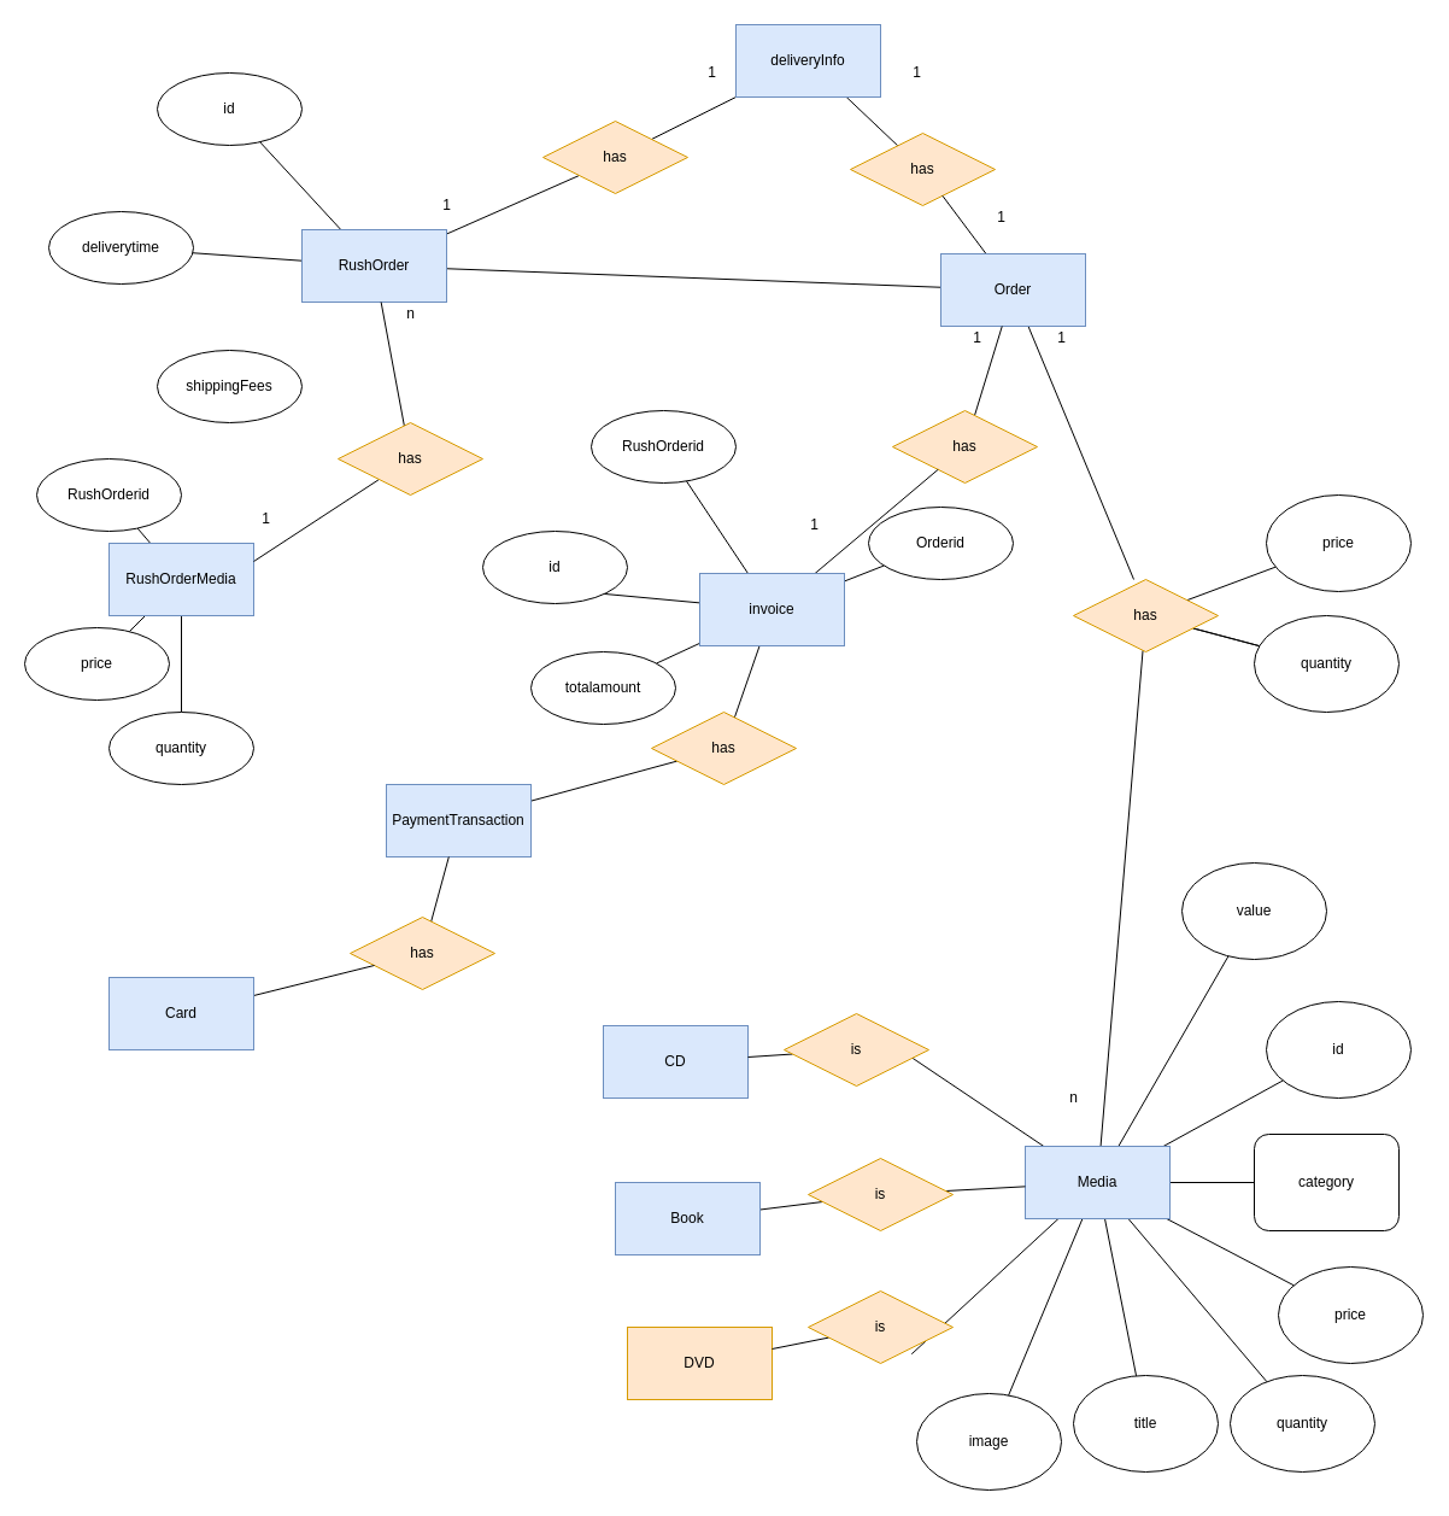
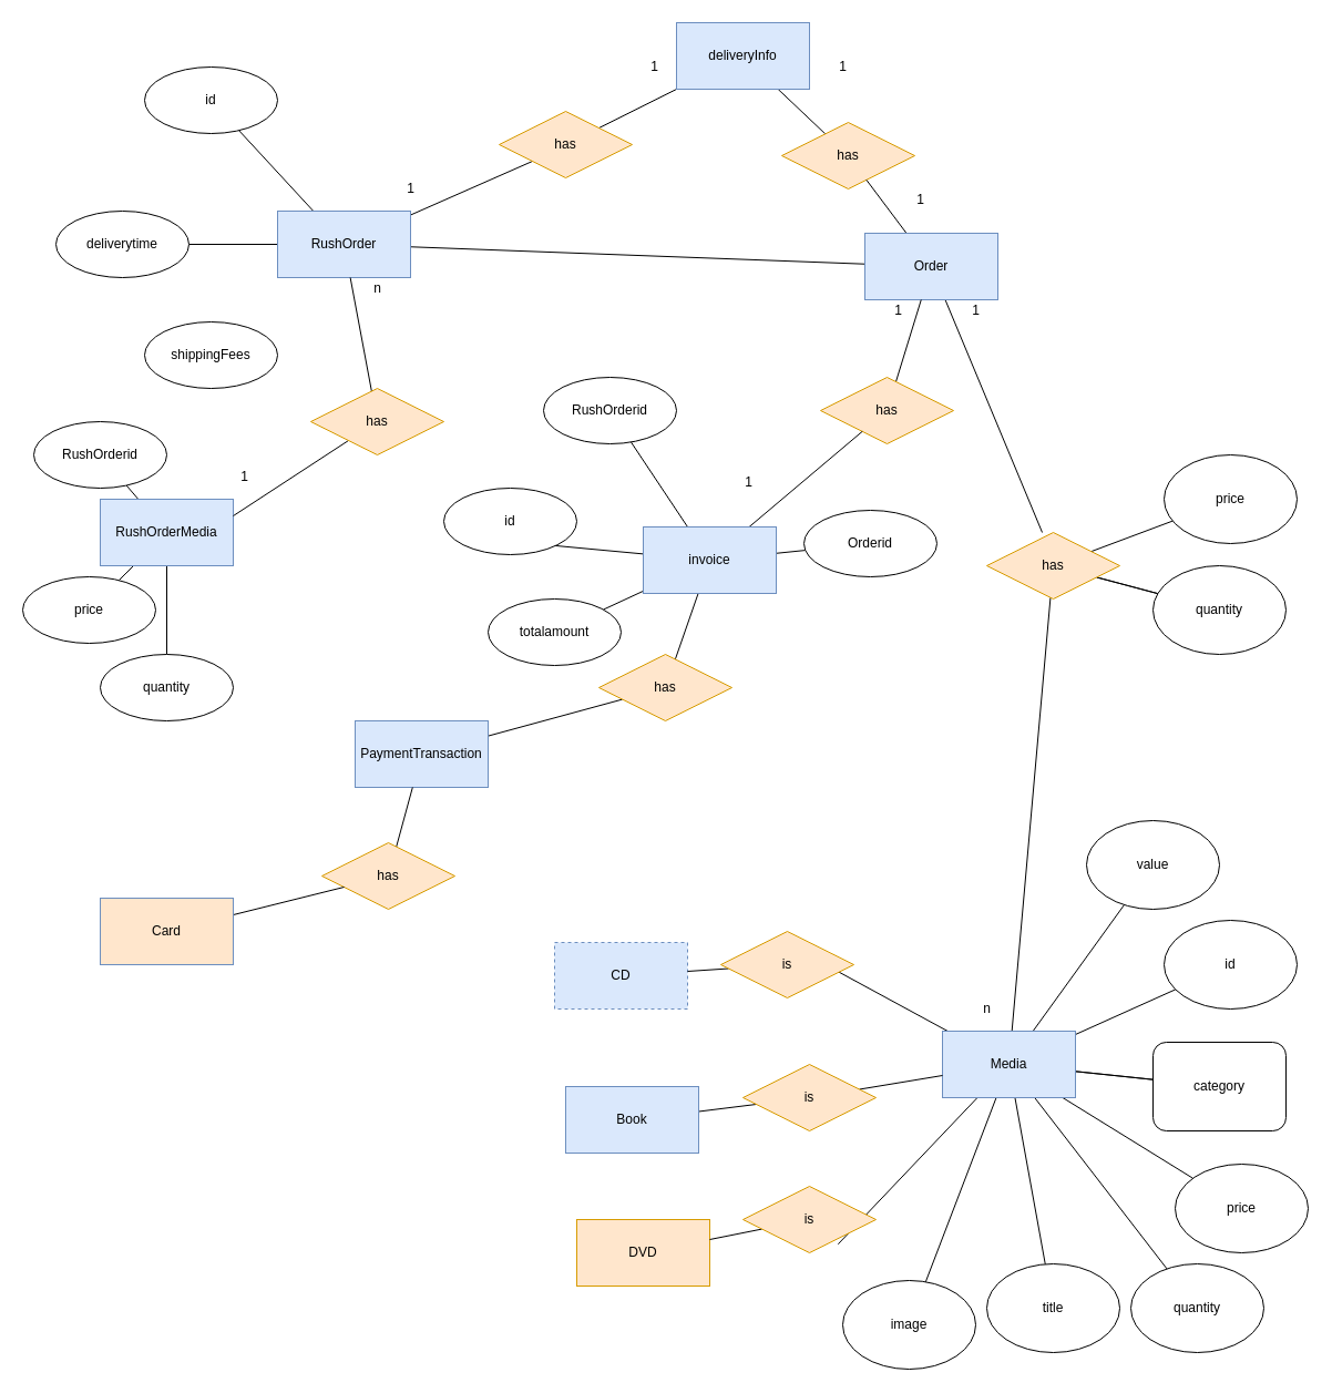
  <mxCell id="0" />
  <mxCell id="1" parent="0" />
  <mxCell id="2" value="" style="rounded=0;orthogonalLoop=1;jettySize=auto;html=1;endArrow=none;endFill=0;" edge="1" parent="1" source="6" target="7"><mxGeometry relative="1" as="geometry" /></mxCell>
  <mxCell id="3" value="" style="rounded=0;orthogonalLoop=1;jettySize=auto;html=1;endArrow=none;endFill=0;" edge="1" parent="1" source="6" target="8"><mxGeometry relative="1" as="geometry" /></mxCell>
  <mxCell id="4" value="" style="rounded=0;orthogonalLoop=1;jettySize=auto;html=1;endArrow=none;endFill=0;" edge="1" parent="1" source="6" target="17"><mxGeometry relative="1" as="geometry" /></mxCell>
  <mxCell id="5" style="rounded=0;orthogonalLoop=1;jettySize=auto;html=1;entryX=0;entryY=1;entryDx=0;entryDy=0;endArrow=none;endFill=0;" edge="1" parent="1" source="6" target="11"><mxGeometry relative="1" as="geometry" /></mxCell>
  <mxCell id="6" value="RushOrder" style="whiteSpace=wrap;html=1;fillColor=#dae8fc;strokeColor=#6c8ebf;" vertex="1" parent="1"><mxGeometry x="250" y="190" width="120" height="60" as="geometry" /></mxCell>
  <mxCell id="7" value="id" style="ellipse;whiteSpace=wrap;html=1;" vertex="1" parent="1"><mxGeometry x="130" y="60" width="120" height="60" as="geometry" /></mxCell>
- <mxCell id="8" value="deliverytime" style="ellipse;whiteSpace=wrap;html=1;" vertex="1" parent="1"><mxGeometry x="40" y="175" width="120" height="60" as="geometry" /></mxCell>
+ <mxCell id="8" value="deliverytime" style="ellipse;whiteSpace=wrap;html=1;" vertex="1" parent="1"><mxGeometry x="50" y="190" width="120" height="60" as="geometry" /></mxCell>
  <mxCell id="9" value="shippingFees" style="ellipse;whiteSpace=wrap;html=1;" vertex="1" parent="1"><mxGeometry x="130" y="290" width="120" height="60" as="geometry" /></mxCell>
  <mxCell id="10" style="rounded=0;orthogonalLoop=1;jettySize=auto;html=1;endArrow=none;endFill=0;" edge="1" parent="1" source="11" target="13"><mxGeometry relative="1" as="geometry" /></mxCell>
  <mxCell id="11" value="has" style="shape=rhombus;perimeter=rhombusPerimeter;whiteSpace=wrap;html=1;align=center;fillColor=#ffe6cc;strokeColor=#d79b00;" vertex="1" parent="1"><mxGeometry x="450" y="100" width="120" height="60" as="geometry" /></mxCell>
  <mxCell id="12" value="" style="edgeStyle=none;rounded=0;orthogonalLoop=1;jettySize=auto;html=1;endArrow=none;endFill=0;" edge="1" parent="1" source="13" target="14"><mxGeometry relative="1" as="geometry" /></mxCell>
  <mxCell id="13" value="deliveryInfo" style="whiteSpace=wrap;html=1;fillColor=#dae8fc;strokeColor=#6c8ebf;" vertex="1" parent="1"><mxGeometry x="610" y="20" width="120" height="60" as="geometry" /></mxCell>
  <mxCell id="14" value="has" style="shape=rhombus;perimeter=rhombusPerimeter;whiteSpace=wrap;html=1;align=center;fillColor=#ffe6cc;strokeColor=#d79b00;" vertex="1" parent="1"><mxGeometry x="705" y="110" width="120" height="60" as="geometry" /></mxCell>
  <mxCell id="15" value="" style="edgeStyle=none;rounded=0;orthogonalLoop=1;jettySize=auto;html=1;endArrow=none;endFill=0;" edge="1" parent="1" source="17" target="14"><mxGeometry relative="1" as="geometry" /></mxCell>
  <mxCell id="16" style="edgeStyle=none;rounded=0;orthogonalLoop=1;jettySize=auto;html=1;entryX=0.417;entryY=0;entryDx=0;entryDy=0;entryPerimeter=0;endArrow=none;endFill=0;" edge="1" parent="1" source="17" target="73"><mxGeometry relative="1" as="geometry" /></mxCell>
  <mxCell id="17" value="Order" style="whiteSpace=wrap;html=1;fillColor=#dae8fc;strokeColor=#6c8ebf;" vertex="1" parent="1"><mxGeometry x="780" y="210" width="120" height="60" as="geometry" /></mxCell>
  <mxCell id="18" value="" style="edgeStyle=none;rounded=0;orthogonalLoop=1;jettySize=auto;html=1;endArrow=none;endFill=0;" edge="1" parent="1" source="19" target="17"><mxGeometry relative="1" as="geometry" /></mxCell>
  <mxCell id="19" value="has" style="shape=rhombus;perimeter=rhombusPerimeter;whiteSpace=wrap;html=1;align=center;fillColor=#ffe6cc;strokeColor=#d79b00;" vertex="1" parent="1"><mxGeometry x="740" y="340" width="120" height="60" as="geometry" /></mxCell>
  <mxCell id="20" style="edgeStyle=none;rounded=0;orthogonalLoop=1;jettySize=auto;html=1;endArrow=none;endFill=0;" edge="1" parent="1" source="26" target="19"><mxGeometry relative="1" as="geometry" /></mxCell>
  <mxCell id="21" value="" style="edgeStyle=none;rounded=0;orthogonalLoop=1;jettySize=auto;html=1;endArrow=none;endFill=0;" edge="1" parent="1" source="26"><mxGeometry relative="1" as="geometry"><mxPoint x="480" y="490" as="targetPoint" /></mxGeometry></mxCell>
  <mxCell id="22" value="" style="edgeStyle=none;rounded=0;orthogonalLoop=1;jettySize=auto;html=1;endArrow=none;endFill=0;" edge="1" parent="1" source="26" target="28"><mxGeometry relative="1" as="geometry" /></mxCell>
  <mxCell id="23" value="" style="edgeStyle=none;rounded=0;orthogonalLoop=1;jettySize=auto;html=1;endArrow=none;endFill=0;" edge="1" parent="1" source="26" target="29"><mxGeometry relative="1" as="geometry" /></mxCell>
  <mxCell id="24" value="" style="edgeStyle=none;rounded=0;orthogonalLoop=1;jettySize=auto;html=1;endArrow=none;endFill=0;" edge="1" parent="1" source="26" target="30"><mxGeometry relative="1" as="geometry" /></mxCell>
  <mxCell id="25" style="edgeStyle=none;rounded=0;orthogonalLoop=1;jettySize=auto;html=1;endArrow=none;endFill=0;" edge="1" parent="1" source="26" target="32"><mxGeometry relative="1" as="geometry" /></mxCell>
  <mxCell id="26" value="invoice" style="whiteSpace=wrap;html=1;fillColor=#dae8fc;strokeColor=#6c8ebf;" vertex="1" parent="1"><mxGeometry x="580" y="475" width="120" height="60" as="geometry" /></mxCell>
  <mxCell id="27" value="id" style="ellipse;whiteSpace=wrap;html=1;" vertex="1" parent="1"><mxGeometry x="400" y="440" width="120" height="60" as="geometry" /></mxCell>
  <mxCell id="28" value="totalamount" style="ellipse;whiteSpace=wrap;html=1;" vertex="1" parent="1"><mxGeometry x="440" y="540" width="120" height="60" as="geometry" /></mxCell>
- <mxCell id="29" value="Orderid" style="ellipse;whiteSpace=wrap;html=1;" vertex="1" parent="1"><mxGeometry x="720" y="420" width="120" height="60" as="geometry" /></mxCell>
+ <mxCell id="29" value="Orderid" style="ellipse;whiteSpace=wrap;html=1;" vertex="1" parent="1"><mxGeometry x="725" y="460" width="120" height="60" as="geometry" /></mxCell>
  <mxCell id="30" value="RushOrderid" style="ellipse;whiteSpace=wrap;html=1;" vertex="1" parent="1"><mxGeometry x="490" y="340" width="120" height="60" as="geometry" /></mxCell>
  <mxCell id="31" style="edgeStyle=none;rounded=0;orthogonalLoop=1;jettySize=auto;html=1;endArrow=none;endFill=0;" edge="1" parent="1" source="32" target="33"><mxGeometry relative="1" as="geometry" /></mxCell>
  <mxCell id="32" value="has" style="shape=rhombus;perimeter=rhombusPerimeter;whiteSpace=wrap;html=1;align=center;fillColor=#ffe6cc;strokeColor=#d79b00;" vertex="1" parent="1"><mxGeometry x="540" y="590" width="120" height="60" as="geometry" /></mxCell>
  <mxCell id="33" value="PaymentTransaction" style="whiteSpace=wrap;html=1;fillColor=#dae8fc;strokeColor=#6c8ebf;" vertex="1" parent="1"><mxGeometry x="320" y="650" width="120" height="60" as="geometry" /></mxCell>
  <mxCell id="34" style="edgeStyle=none;rounded=0;orthogonalLoop=1;jettySize=auto;html=1;endArrow=none;endFill=0;" edge="1" parent="1" source="35" target="33"><mxGeometry relative="1" as="geometry" /></mxCell>
  <mxCell id="35" value="has" style="shape=rhombus;perimeter=rhombusPerimeter;whiteSpace=wrap;html=1;align=center;fillColor=#ffe6cc;strokeColor=#d79b00;" vertex="1" parent="1"><mxGeometry x="290" y="760" width="120" height="60" as="geometry" /></mxCell>
  <mxCell id="36" style="edgeStyle=none;rounded=0;orthogonalLoop=1;jettySize=auto;html=1;endArrow=none;endFill=0;" edge="1" parent="1" source="37" target="35"><mxGeometry relative="1" as="geometry" /></mxCell>
- <mxCell id="37" value="Card" style="whiteSpace=wrap;html=1;fillColor=#dae8fc;strokeColor=#6c8ebf;" vertex="1" parent="1"><mxGeometry x="90" y="810" width="120" height="60" as="geometry" /></mxCell>
+ <mxCell id="37" value="Card" style="whiteSpace=wrap;html=1;fillColor=#ffe6cc;strokeColor=#6c8ebf;" vertex="1" parent="1"><mxGeometry x="90" y="810" width="120" height="60" as="geometry" /></mxCell>
  <mxCell id="38" value="" style="edgeStyle=none;rounded=0;orthogonalLoop=1;jettySize=auto;html=1;endArrow=none;endFill=0;" edge="1" parent="1" source="41" target="42"><mxGeometry relative="1" as="geometry" /></mxCell>
  <mxCell id="39" value="" style="edgeStyle=none;rounded=0;orthogonalLoop=1;jettySize=auto;html=1;endArrow=none;endFill=0;" edge="1" parent="1" source="41" target="43"><mxGeometry relative="1" as="geometry" /></mxCell>
  <mxCell id="40" value="" style="edgeStyle=none;rounded=0;orthogonalLoop=1;jettySize=auto;html=1;endArrow=none;endFill=0;" edge="1" parent="1" source="41" target="44"><mxGeometry relative="1" as="geometry" /></mxCell>
  <mxCell id="41" value="RushOrderMedia" style="whiteSpace=wrap;html=1;fillColor=#dae8fc;strokeColor=#6c8ebf;" vertex="1" parent="1"><mxGeometry x="90" y="450" width="120" height="60" as="geometry" /></mxCell>
  <mxCell id="42" value="price" style="ellipse;whiteSpace=wrap;html=1;" vertex="1" parent="1"><mxGeometry x="20" y="520" width="120" height="60" as="geometry" /></mxCell>
  <mxCell id="43" value="RushOrderid" style="ellipse;whiteSpace=wrap;html=1;" vertex="1" parent="1"><mxGeometry x="30" y="380" width="120" height="60" as="geometry" /></mxCell>
  <mxCell id="44" value="quantity" style="ellipse;whiteSpace=wrap;html=1;" vertex="1" parent="1"><mxGeometry x="90" y="590" width="120" height="60" as="geometry" /></mxCell>
  <mxCell id="45" value="" style="edgeStyle=none;rounded=0;orthogonalLoop=1;jettySize=auto;html=1;endArrow=none;endFill=0;" edge="1" parent="1" source="47" target="6"><mxGeometry relative="1" as="geometry" /></mxCell>
  <mxCell id="46" style="edgeStyle=none;rounded=0;orthogonalLoop=1;jettySize=auto;html=1;entryX=1;entryY=0.25;entryDx=0;entryDy=0;endArrow=none;endFill=0;" edge="1" parent="1" source="47" target="41"><mxGeometry relative="1" as="geometry" /></mxCell>
  <mxCell id="47" value="has" style="shape=rhombus;perimeter=rhombusPerimeter;whiteSpace=wrap;html=1;align=center;fillColor=#ffe6cc;strokeColor=#d79b00;" vertex="1" parent="1"><mxGeometry x="280" y="350" width="120" height="60" as="geometry" /></mxCell>
  <mxCell id="48" value="id" style="ellipse;whiteSpace=wrap;html=1;" vertex="1" parent="1"><mxGeometry x="1050" y="830" width="120" height="80" as="geometry" /></mxCell>
  <mxCell id="49" value="category" style="whiteSpace=wrap;html=1;rounded=1;" vertex="1" parent="1"><mxGeometry x="1040" y="940" width="120" height="80" as="geometry" /></mxCell>
  <mxCell id="50" value="price" style="ellipse;whiteSpace=wrap;html=1;" vertex="1" parent="1"><mxGeometry x="1060" y="1050" width="120" height="80" as="geometry" /></mxCell>
  <mxCell id="51" value="quantity" style="ellipse;whiteSpace=wrap;html=1;" vertex="1" parent="1"><mxGeometry x="1020" y="1140" width="120" height="80" as="geometry" /></mxCell>
  <mxCell id="52" value="title" style="ellipse;whiteSpace=wrap;html=1;" vertex="1" parent="1"><mxGeometry x="890" y="1140" width="120" height="80" as="geometry" /></mxCell>
  <mxCell id="53" value="image" style="ellipse;whiteSpace=wrap;html=1;" vertex="1" parent="1"><mxGeometry x="760" y="1155" width="120" height="80" as="geometry" /></mxCell>
- <mxCell id="54" value="value" style="ellipse;whiteSpace=wrap;html=1;" vertex="1" parent="1"><mxGeometry x="980" y="715" width="120" height="80" as="geometry" /></mxCell>
+ <mxCell id="54" value="value" style="ellipse;whiteSpace=wrap;html=1;" vertex="1" parent="1"><mxGeometry x="980" y="740" width="120" height="80" as="geometry" /></mxCell>
  <mxCell id="55" value="" style="edgeStyle=none;rounded=0;orthogonalLoop=1;jettySize=auto;html=1;endArrow=none;endFill=0;" edge="1" parent="1" source="66" target="49"><mxGeometry relative="1" as="geometry" /></mxCell>
  <mxCell id="56" value="" style="edgeStyle=none;rounded=0;orthogonalLoop=1;jettySize=auto;html=1;endArrow=none;endFill=0;" edge="1" parent="1" source="66" target="49"><mxGeometry relative="1" as="geometry" /></mxCell>
  <mxCell id="57" style="edgeStyle=none;rounded=0;orthogonalLoop=1;jettySize=auto;html=1;endArrow=none;endFill=0;" edge="1" parent="1" source="66" target="48"><mxGeometry relative="1" as="geometry" /></mxCell>
  <mxCell id="58" style="edgeStyle=none;rounded=0;orthogonalLoop=1;jettySize=auto;html=1;endArrow=none;endFill=0;" edge="1" parent="1" source="66" target="50"><mxGeometry relative="1" as="geometry" /></mxCell>
  <mxCell id="59" style="edgeStyle=none;rounded=0;orthogonalLoop=1;jettySize=auto;html=1;endArrow=none;endFill=0;" edge="1" parent="1" source="66" target="51"><mxGeometry relative="1" as="geometry" /></mxCell>
  <mxCell id="60" style="edgeStyle=none;rounded=0;orthogonalLoop=1;jettySize=auto;html=1;endArrow=none;endFill=0;" edge="1" parent="1" source="66" target="52"><mxGeometry relative="1" as="geometry" /></mxCell>
  <mxCell id="61" style="edgeStyle=none;rounded=0;orthogonalLoop=1;jettySize=auto;html=1;endArrow=none;endFill=0;" edge="1" parent="1" source="66" target="53"><mxGeometry relative="1" as="geometry" /></mxCell>
  <mxCell id="62" style="edgeStyle=none;rounded=0;orthogonalLoop=1;jettySize=auto;html=1;endArrow=none;endFill=0;" edge="1" parent="1" source="66" target="54"><mxGeometry relative="1" as="geometry" /></mxCell>
  <mxCell id="63" style="edgeStyle=none;rounded=0;orthogonalLoop=1;jettySize=auto;html=1;endArrow=none;endFill=0;" edge="1" parent="1" source="66" target="73"><mxGeometry relative="1" as="geometry" /></mxCell>
  <mxCell id="64" style="edgeStyle=none;rounded=0;orthogonalLoop=1;jettySize=auto;html=1;entryX=0.875;entryY=0.597;entryDx=0;entryDy=0;entryPerimeter=0;endArrow=none;endFill=0;" edge="1" parent="1" source="66" target="80"><mxGeometry relative="1" as="geometry" /></mxCell>
  <mxCell id="65" style="edgeStyle=none;rounded=0;orthogonalLoop=1;jettySize=auto;html=1;entryX=0.715;entryY=0.87;entryDx=0;entryDy=0;entryPerimeter=0;endArrow=none;endFill=0;" edge="1" parent="1" source="66" target="82"><mxGeometry relative="1" as="geometry" /></mxCell>
- <mxCell id="66" value="Media" style="whiteSpace=wrap;html=1;fillColor=#dae8fc;strokeColor=#6c8ebf;" vertex="1" parent="1"><mxGeometry x="850" y="950" width="120" height="60" as="geometry" /></mxCell>
+ <mxCell id="66" value="Media" style="whiteSpace=wrap;html=1;fillColor=#dae8fc;strokeColor=#6c8ebf;" vertex="1" parent="1"><mxGeometry x="850" y="930" width="120" height="60" as="geometry" /></mxCell>
  <mxCell id="67" style="edgeStyle=none;rounded=0;orthogonalLoop=1;jettySize=auto;html=1;endArrow=none;endFill=0;" edge="1" parent="1" source="69" target="66"><mxGeometry relative="1" as="geometry" /></mxCell>
  <mxCell id="68" value="" style="edgeStyle=none;rounded=0;orthogonalLoop=1;jettySize=auto;html=1;endArrow=none;endFill=0;" edge="1" parent="1" source="69" target="77"><mxGeometry relative="1" as="geometry" /></mxCell>
  <mxCell id="69" value="is" style="shape=rhombus;perimeter=rhombusPerimeter;whiteSpace=wrap;html=1;align=center;fillColor=#ffe6cc;strokeColor=#d79b00;" vertex="1" parent="1"><mxGeometry x="670" y="960" width="120" height="60" as="geometry" /></mxCell>
  <mxCell id="70" value="" style="edgeStyle=none;rounded=0;orthogonalLoop=1;jettySize=auto;html=1;endArrow=none;endFill=0;" edge="1" parent="1" source="73" target="75"><mxGeometry relative="1" as="geometry" /></mxCell>
  <mxCell id="71" value="" style="edgeStyle=none;rounded=0;orthogonalLoop=1;jettySize=auto;html=1;endArrow=none;endFill=0;" edge="1" parent="1" source="73" target="75"><mxGeometry relative="1" as="geometry" /></mxCell>
  <mxCell id="72" style="edgeStyle=none;rounded=0;orthogonalLoop=1;jettySize=auto;html=1;endArrow=none;endFill=0;" edge="1" parent="1" source="73" target="74"><mxGeometry relative="1" as="geometry" /></mxCell>
  <mxCell id="73" value="has" style="shape=rhombus;perimeter=rhombusPerimeter;whiteSpace=wrap;html=1;align=center;fillColor=#ffe6cc;strokeColor=#d79b00;" vertex="1" parent="1"><mxGeometry x="890" y="480" width="120" height="60" as="geometry" /></mxCell>
  <mxCell id="74" value="price" style="ellipse;whiteSpace=wrap;html=1;" vertex="1" parent="1"><mxGeometry x="1050" y="410" width="120" height="80" as="geometry" /></mxCell>
  <mxCell id="75" value="quantity" style="ellipse;whiteSpace=wrap;html=1;" vertex="1" parent="1"><mxGeometry x="1040" y="510" width="120" height="80" as="geometry" /></mxCell>
- <mxCell id="76" value="CD" style="whiteSpace=wrap;html=1;fillColor=#dae8fc;strokeColor=#6c8ebf;" vertex="1" parent="1"><mxGeometry x="500" y="850" width="120" height="60" as="geometry" /></mxCell>
+ <mxCell id="76" value="CD" style="whiteSpace=wrap;html=1;fillColor=#dae8fc;strokeColor=#6c8ebf;dashed=1;" vertex="1" parent="1"><mxGeometry x="500" y="850" width="120" height="60" as="geometry" /></mxCell>
  <mxCell id="77" value="Book" style="whiteSpace=wrap;html=1;fillColor=#dae8fc;strokeColor=#6c8ebf;" vertex="1" parent="1"><mxGeometry x="510" y="980" width="120" height="60" as="geometry" /></mxCell>
  <mxCell id="78" value="DVD" style="whiteSpace=wrap;html=1;fillColor=#ffe6cc;strokeColor=#d79b00;" vertex="1" parent="1"><mxGeometry x="520" y="1100" width="120" height="60" as="geometry" /></mxCell>
  <mxCell id="79" value="" style="edgeStyle=none;rounded=0;orthogonalLoop=1;jettySize=auto;html=1;endArrow=none;endFill=0;" edge="1" parent="1" source="80" target="76"><mxGeometry relative="1" as="geometry" /></mxCell>
  <mxCell id="80" value="is" style="shape=rhombus;perimeter=rhombusPerimeter;whiteSpace=wrap;html=1;align=center;fillColor=#ffe6cc;strokeColor=#d79b00;" vertex="1" parent="1"><mxGeometry x="650" y="840" width="120" height="60" as="geometry" /></mxCell>
  <mxCell id="81" value="" style="edgeStyle=none;rounded=0;orthogonalLoop=1;jettySize=auto;html=1;endArrow=none;endFill=0;" edge="1" parent="1" source="82" target="78"><mxGeometry relative="1" as="geometry" /></mxCell>
  <mxCell id="82" value="is" style="shape=rhombus;perimeter=rhombusPerimeter;whiteSpace=wrap;html=1;align=center;fillColor=#ffe6cc;strokeColor=#d79b00;" vertex="1" parent="1"><mxGeometry x="670" y="1070" width="120" height="60" as="geometry" /></mxCell>
  <mxCell id="83" value="1" style="text;html=1;align=center;verticalAlign=middle;resizable=0;points=[];autosize=1;strokeColor=none;fillColor=none;" vertex="1" parent="1"><mxGeometry x="795" y="265" width="30" height="30" as="geometry" /></mxCell>
  <mxCell id="84" value="1" style="text;html=1;align=center;verticalAlign=middle;resizable=0;points=[];autosize=1;strokeColor=none;fillColor=none;" vertex="1" parent="1"><mxGeometry x="660" y="420" width="30" height="30" as="geometry" /></mxCell>
  <mxCell id="85" value="n" style="text;html=1;align=center;verticalAlign=middle;resizable=0;points=[];autosize=1;strokeColor=none;fillColor=none;" vertex="1" parent="1"><mxGeometry x="875" y="895" width="30" height="30" as="geometry" /></mxCell>
  <mxCell id="86" value="1" style="text;html=1;align=center;verticalAlign=middle;resizable=0;points=[];autosize=1;strokeColor=none;fillColor=none;" vertex="1" parent="1"><mxGeometry x="865" y="265" width="30" height="30" as="geometry" /></mxCell>
  <mxCell id="87" value="n" style="text;html=1;align=center;verticalAlign=middle;resizable=0;points=[];autosize=1;strokeColor=none;fillColor=none;" vertex="1" parent="1"><mxGeometry x="325" y="245" width="30" height="30" as="geometry" /></mxCell>
  <mxCell id="88" value="1" style="text;html=1;align=center;verticalAlign=middle;resizable=0;points=[];autosize=1;strokeColor=none;fillColor=none;" vertex="1" parent="1"><mxGeometry x="205" y="415" width="30" height="30" as="geometry" /></mxCell>
  <mxCell id="89" value="1" style="text;html=1;align=center;verticalAlign=middle;resizable=0;points=[];autosize=1;strokeColor=none;fillColor=none;" vertex="1" parent="1"><mxGeometry x="355" y="155" width="30" height="30" as="geometry" /></mxCell>
  <mxCell id="90" value="1" style="text;html=1;align=center;verticalAlign=middle;resizable=0;points=[];autosize=1;strokeColor=none;fillColor=none;" vertex="1" parent="1"><mxGeometry x="575" y="45" width="30" height="30" as="geometry" /></mxCell>
  <mxCell id="91" value="1" style="text;html=1;align=center;verticalAlign=middle;resizable=0;points=[];autosize=1;strokeColor=none;fillColor=none;" vertex="1" parent="1"><mxGeometry x="745" y="45" width="30" height="30" as="geometry" /></mxCell>
  <mxCell id="92" value="1" style="text;html=1;align=center;verticalAlign=middle;resizable=0;points=[];autosize=1;strokeColor=none;fillColor=none;" vertex="1" parent="1"><mxGeometry x="815" y="165" width="30" height="30" as="geometry" /></mxCell>
